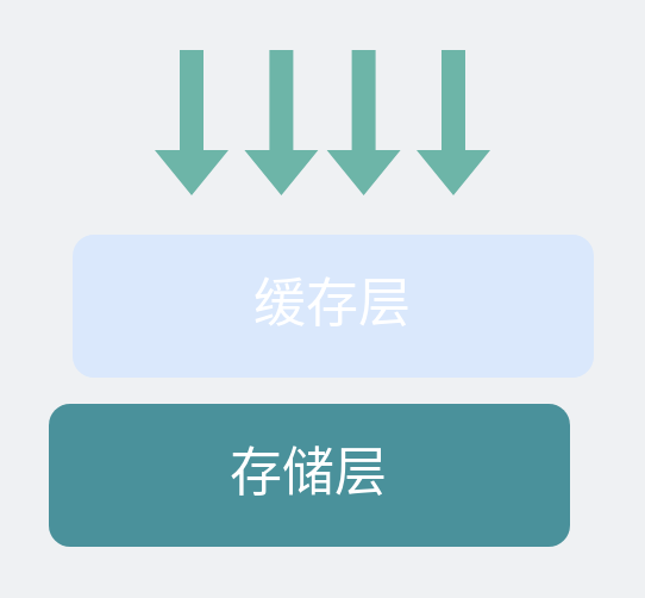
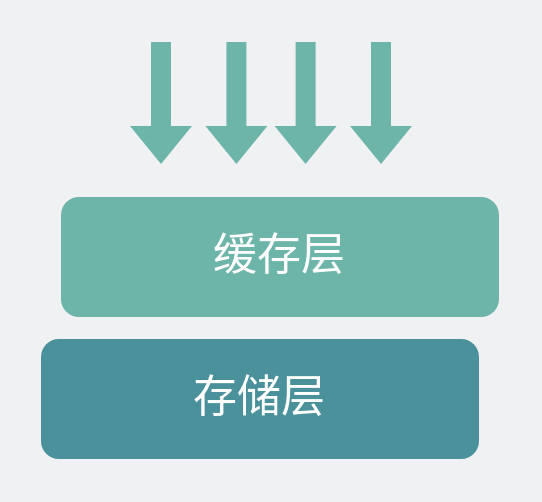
  <mxCell id="0" />
  <mxCell id="1" parent="0" />
  <mxCell id="2" value="&lt;font color=&quot;#ffffff&quot; style=&quot;font-size: 22px;&quot;&gt;存储层&lt;/font&gt;" style="rounded=1;whiteSpace=wrap;html=1;strokeColor=none;fillColor=#4A919B;" parent="1" vertex="1"><mxGeometry x="20" y="169" width="219" height="60" as="geometry" /></mxCell>
- <mxCell id="3" value="&lt;font color=&quot;#ffffff&quot; style=&quot;font-size: 22px;&quot;&gt;缓存层&lt;/font&gt;" style="rounded=1;whiteSpace=wrap;html=1;strokeColor=none;fillColor=#dae8fc;" parent="1" vertex="1"><mxGeometry x="30" y="98" width="219" height="60" as="geometry" /></mxCell>
+ <mxCell id="3" value="&lt;font color=&quot;#ffffff&quot; style=&quot;font-size: 22px;&quot;&gt;缓存层&lt;/font&gt;" style="rounded=1;whiteSpace=wrap;html=1;strokeColor=none;fillColor=#6DB5A8;" parent="1" vertex="1"><mxGeometry x="30" y="98" width="219" height="60" as="geometry" /></mxCell>
  <mxCell id="4" value="" style="shape=flexArrow;endArrow=classic;html=1;rounded=0;strokeColor=none;fillColor=#6DB5A8;" parent="1" edge="1"><mxGeometry width="50" height="50" relative="1" as="geometry"><mxPoint x="152.3" y="20" as="sourcePoint" /><mxPoint x="152.3" y="82" as="targetPoint" /></mxGeometry></mxCell>
  <mxCell id="5" value="" style="shape=flexArrow;endArrow=classic;html=1;rounded=0;strokeColor=none;fillColor=#6DB5A8;" parent="1" edge="1"><mxGeometry width="50" height="50" relative="1" as="geometry"><mxPoint x="190" y="20" as="sourcePoint" /><mxPoint x="190" y="82" as="targetPoint" /></mxGeometry></mxCell>
  <mxCell id="6" value="" style="shape=flexArrow;endArrow=classic;html=1;rounded=0;strokeColor=none;fillColor=#6DB5A8;" parent="1" edge="1"><mxGeometry width="50" height="50" relative="1" as="geometry"><mxPoint x="80" y="20" as="sourcePoint" /><mxPoint x="80" y="82" as="targetPoint" /></mxGeometry></mxCell>
  <mxCell id="7" value="" style="shape=flexArrow;endArrow=classic;html=1;rounded=0;strokeColor=none;fillColor=#6DB5A8;" parent="1" edge="1"><mxGeometry width="50" height="50" relative="1" as="geometry"><mxPoint x="117.7" y="20" as="sourcePoint" /><mxPoint x="117.7" y="82" as="targetPoint" /></mxGeometry></mxCell>
